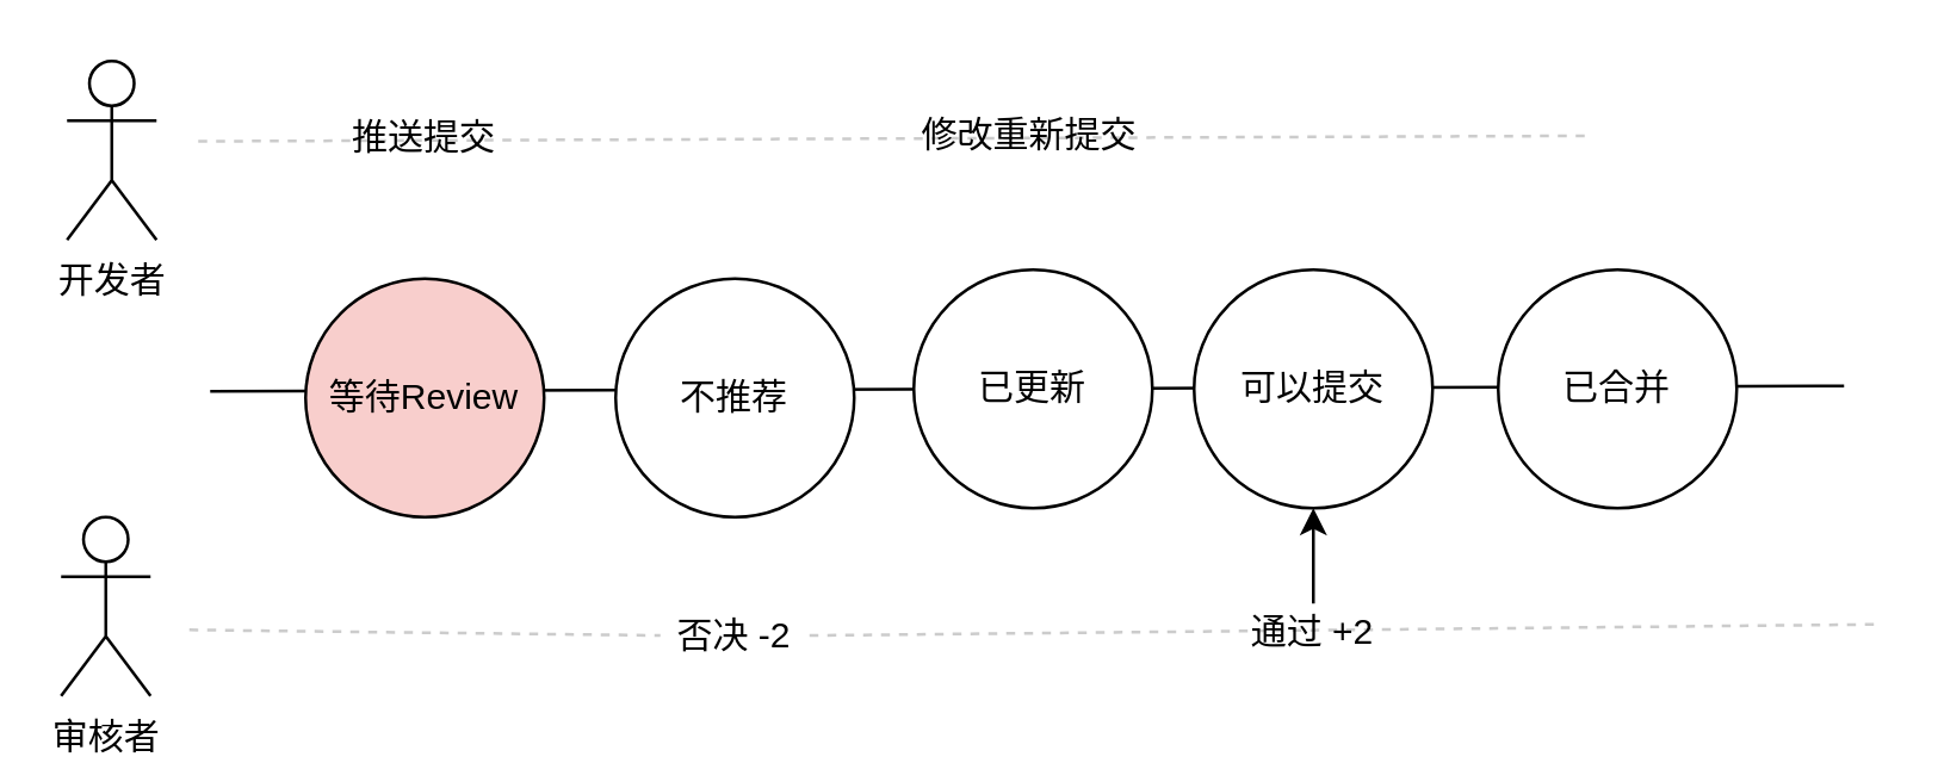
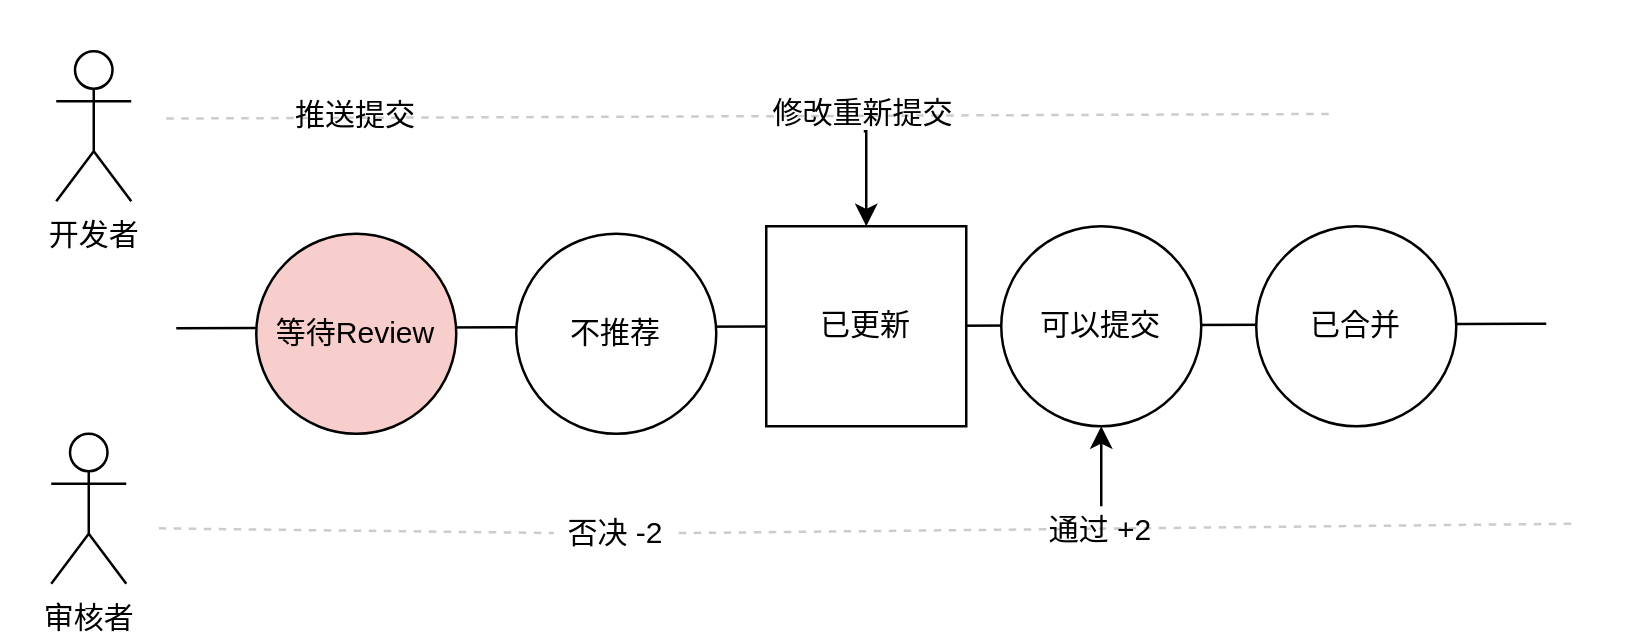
  <mxCell id="0" />
  <mxCell id="1" parent="0" />
  <mxCell id="2" value="开发者" style="shape=umlActor;verticalLabelPosition=bottom;verticalAlign=top;html=1;outlineConnect=0;" vertex="1" parent="1"><mxGeometry x="22" y="20" width="30" height="60" as="geometry" /></mxCell>
  <mxCell id="3" value="审核者" style="shape=umlActor;verticalLabelPosition=bottom;verticalAlign=top;html=1;outlineConnect=0;" vertex="1" parent="1"><mxGeometry x="20" y="173" width="30" height="60" as="geometry" /></mxCell>
  <mxCell id="4" value="" style="endArrow=none;html=1;" edge="1" parent="1"><mxGeometry width="50" height="50" relative="1" as="geometry"><mxPoint x="70" y="130.842" as="sourcePoint" /><mxPoint x="618" y="129" as="targetPoint" /></mxGeometry></mxCell>
  <mxCell id="5" value="等待Review" style="ellipse;whiteSpace=wrap;html=1;aspect=fixed;fillColor=#f8cecc;" vertex="1" parent="1"><mxGeometry x="102" y="93" width="80" height="80" as="geometry" /></mxCell>
  <mxCell id="6" value="" style="endArrow=none;html=1;dashed=1;strokeColor=#CCCCCC;" edge="1" parent="1"><mxGeometry width="50" height="50" relative="1" as="geometry"><mxPoint x="66" y="46.922" as="sourcePoint" /><mxPoint x="531" y="45.08" as="targetPoint" /></mxGeometry></mxCell>
  <mxCell id="7" value="推送提交" style="text;html=1;strokeColor=none;fillColor=none;align=center;verticalAlign=middle;whiteSpace=wrap;rounded=0;" vertex="1" parent="1"><mxGeometry x="117" y="36" width="50" height="20" as="geometry" /></mxCell>
  <mxCell id="8" value="" style="endArrow=none;html=1;dashed=1;strokeColor=#CCCCCC;" edge="1" parent="1" source="9"><mxGeometry width="50" height="50" relative="1" as="geometry"><mxPoint x="63" y="210.842" as="sourcePoint" /><mxPoint x="628" y="209" as="targetPoint" /></mxGeometry></mxCell>
  <mxCell id="9" value="否决 -2" style="text;html=1;strokeColor=none;fillColor=none;align=center;verticalAlign=middle;whiteSpace=wrap;rounded=0;" vertex="1" parent="1"><mxGeometry x="221" y="203" width="50" height="20" as="geometry" /></mxCell>
  <mxCell id="10" value="" style="endArrow=none;html=1;dashed=1;strokeColor=#CCCCCC;" edge="1" parent="1" target="9"><mxGeometry width="50" height="50" relative="1" as="geometry"><mxPoint x="63" y="210.842" as="sourcePoint" /><mxPoint x="528" y="209" as="targetPoint" /></mxGeometry></mxCell>
  <mxCell id="11" value="不推荐" style="ellipse;whiteSpace=wrap;html=1;aspect=fixed;" vertex="1" parent="1"><mxGeometry x="206" y="93" width="80" height="80" as="geometry" /></mxCell>
- <mxCell id="12" value="已更新" style="ellipse;whiteSpace=wrap;html=1;aspect=fixed;" vertex="1" parent="1"><mxGeometry x="306" y="90" width="80" height="80" as="geometry" /></mxCell>
+ <mxCell id="12" value="已更新" style="whiteSpace=wrap;html=1;aspect=fixed;rounded=0;" vertex="1" parent="1"><mxGeometry x="306" y="90" width="80" height="80" as="geometry" /></mxCell>
+ <mxCell id="13" style="edgeStyle=orthogonalEdgeStyle;rounded=0;orthogonalLoop=1;jettySize=auto;html=1;exitX=0.5;exitY=1;exitDx=0;exitDy=0;entryX=0.5;entryY=0;entryDx=0;entryDy=0;strokeColor=#000000;" edge="1" parent="1" source="14" target="12"><mxGeometry relative="1" as="geometry" /></mxCell>
  <mxCell id="14" value="修改重新提交" style="text;html=1;strokeColor=none;fillColor=none;align=center;verticalAlign=middle;whiteSpace=wrap;rounded=0;" vertex="1" parent="1"><mxGeometry x="299" y="37" width="92" height="15" as="geometry" /></mxCell>
  <mxCell id="15" value="可以提交" style="ellipse;whiteSpace=wrap;html=1;aspect=fixed;" vertex="1" parent="1"><mxGeometry x="400" y="90" width="80" height="80" as="geometry" /></mxCell>
  <mxCell id="16" style="edgeStyle=orthogonalEdgeStyle;rounded=0;orthogonalLoop=1;jettySize=auto;html=1;exitX=0.5;exitY=0;exitDx=0;exitDy=0;strokeColor=#000000;" edge="1" parent="1" source="17" target="15"><mxGeometry relative="1" as="geometry" /></mxCell>
  <mxCell id="17" value="通过 +2" style="text;html=1;strokeColor=none;fillColor=none;align=center;verticalAlign=middle;whiteSpace=wrap;rounded=0;" vertex="1" parent="1"><mxGeometry x="415" y="202" width="50" height="20" as="geometry" /></mxCell>
  <mxCell id="18" value="已合并" style="ellipse;whiteSpace=wrap;html=1;aspect=fixed;" vertex="1" parent="1"><mxGeometry x="502" y="90" width="80" height="80" as="geometry" /></mxCell>
